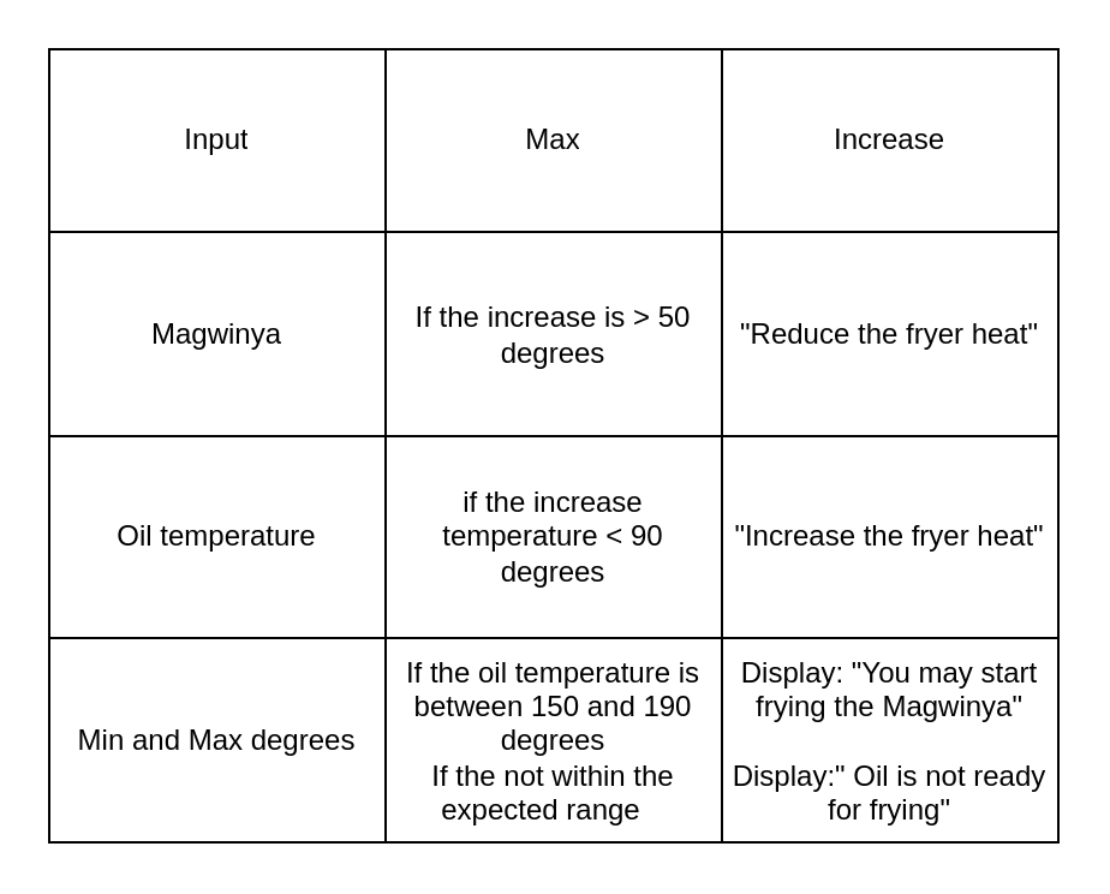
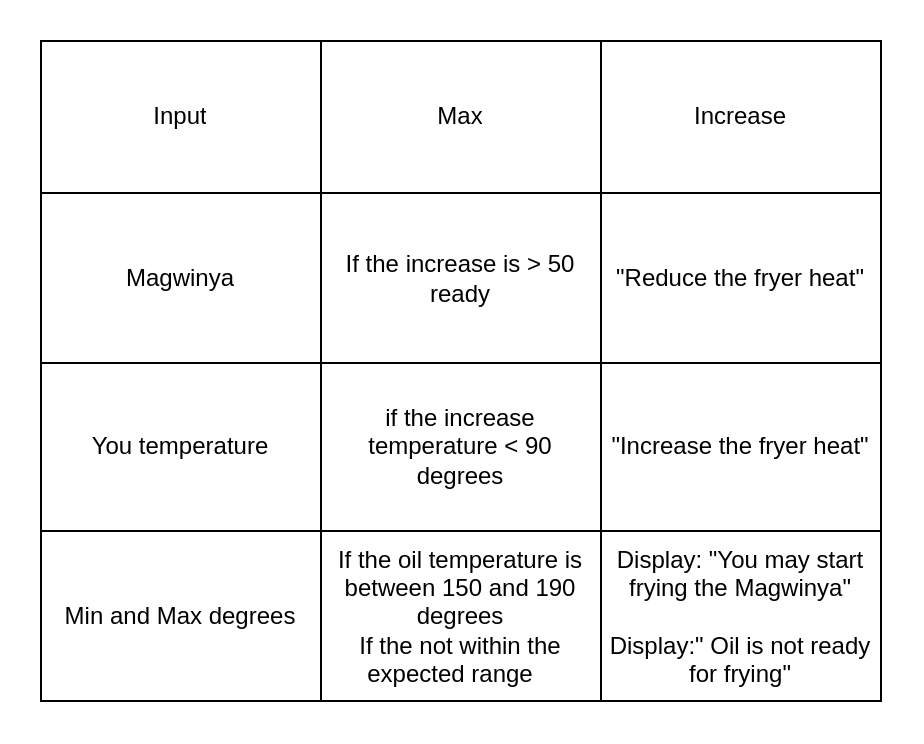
  <mxCell id="0" />
  <mxCell id="1" parent="0" />
  <mxCell id="2" value="" style="shape=table;startSize=0;container=1;collapsible=0;childLayout=tableLayout;" parent="1" vertex="1"><mxGeometry x="20" y="20" width="420" height="330" as="geometry" /></mxCell>
  <mxCell id="3" value="" style="shape=tableRow;horizontal=0;startSize=0;swimlaneHead=0;swimlaneBody=0;strokeColor=inherit;top=0;left=0;bottom=0;right=0;collapsible=0;dropTarget=0;fillColor=none;points=[[0,0.5],[1,0.5]];portConstraint=eastwest;" parent="2" vertex="1"><mxGeometry width="420" height="76" as="geometry" /></mxCell>
  <mxCell id="4" value="Input" style="shape=partialRectangle;html=1;whiteSpace=wrap;connectable=0;strokeColor=inherit;overflow=hidden;fillColor=none;top=0;left=0;bottom=0;right=0;pointerEvents=1;" parent="3" vertex="1"><mxGeometry width="140" height="76" as="geometry"><mxRectangle width="140" height="76" as="alternateBounds" /></mxGeometry></mxCell>
  <mxCell id="5" value="Max" style="shape=partialRectangle;html=1;whiteSpace=wrap;connectable=0;strokeColor=inherit;overflow=hidden;fillColor=none;top=0;left=0;bottom=0;right=0;pointerEvents=1;" parent="3" vertex="1"><mxGeometry x="140" width="140" height="76" as="geometry"><mxRectangle width="140" height="76" as="alternateBounds" /></mxGeometry></mxCell>
  <mxCell id="6" value="Increase" style="shape=partialRectangle;html=1;whiteSpace=wrap;connectable=0;strokeColor=inherit;overflow=hidden;fillColor=none;top=0;left=0;bottom=0;right=0;pointerEvents=1;" parent="3" vertex="1"><mxGeometry x="280" width="140" height="76" as="geometry"><mxRectangle width="140" height="76" as="alternateBounds" /></mxGeometry></mxCell>
  <mxCell id="7" value="" style="shape=tableRow;horizontal=0;startSize=0;swimlaneHead=0;swimlaneBody=0;strokeColor=inherit;top=0;left=0;bottom=0;right=0;collapsible=0;dropTarget=0;fillColor=none;points=[[0,0.5],[1,0.5]];portConstraint=eastwest;" parent="2" vertex="1"><mxGeometry y="76" width="420" height="85" as="geometry" /></mxCell>
  <mxCell id="8" value="Magwinya" style="shape=partialRectangle;html=1;whiteSpace=wrap;connectable=0;strokeColor=inherit;overflow=hidden;fillColor=none;top=0;left=0;bottom=0;right=0;pointerEvents=1;" parent="7" vertex="1"><mxGeometry width="140" height="85" as="geometry"><mxRectangle width="140" height="85" as="alternateBounds" /></mxGeometry></mxCell>
- <mxCell id="9" value="If the increase is &amp;gt; 50 degrees" style="shape=partialRectangle;html=1;whiteSpace=wrap;connectable=0;strokeColor=inherit;overflow=hidden;fillColor=none;top=0;left=0;bottom=0;right=0;pointerEvents=1;" parent="7" vertex="1"><mxGeometry x="140" width="140" height="85" as="geometry"><mxRectangle width="140" height="85" as="alternateBounds" /></mxGeometry></mxCell>
+ <mxCell id="9" value="If the increase is &amp;gt; 50 ready" style="shape=partialRectangle;html=1;whiteSpace=wrap;connectable=0;strokeColor=inherit;overflow=hidden;fillColor=none;top=0;left=0;bottom=0;right=0;pointerEvents=1;" parent="7" vertex="1"><mxGeometry x="140" width="140" height="85" as="geometry"><mxRectangle width="140" height="85" as="alternateBounds" /></mxGeometry></mxCell>
  <mxCell id="10" value="&quot;Reduce the fryer heat&quot;" style="shape=partialRectangle;html=1;whiteSpace=wrap;connectable=0;strokeColor=inherit;overflow=hidden;fillColor=none;top=0;left=0;bottom=0;right=0;pointerEvents=1;" parent="7" vertex="1"><mxGeometry x="280" width="140" height="85" as="geometry"><mxRectangle width="140" height="85" as="alternateBounds" /></mxGeometry></mxCell>
  <mxCell id="11" value="" style="shape=tableRow;horizontal=0;startSize=0;swimlaneHead=0;swimlaneBody=0;strokeColor=inherit;top=0;left=0;bottom=0;right=0;collapsible=0;dropTarget=0;fillColor=none;points=[[0,0.5],[1,0.5]];portConstraint=eastwest;" parent="2" vertex="1"><mxGeometry y="161" width="420" height="84" as="geometry" /></mxCell>
- <mxCell id="12" value="Oil temperature" style="shape=partialRectangle;html=1;whiteSpace=wrap;connectable=0;strokeColor=inherit;overflow=hidden;fillColor=none;top=0;left=0;bottom=0;right=0;pointerEvents=1;" parent="11" vertex="1"><mxGeometry width="140" height="84" as="geometry"><mxRectangle width="140" height="84" as="alternateBounds" /></mxGeometry></mxCell>
+ <mxCell id="12" value="You temperature" style="shape=partialRectangle;html=1;whiteSpace=wrap;connectable=0;strokeColor=inherit;overflow=hidden;fillColor=none;top=0;left=0;bottom=0;right=0;pointerEvents=1;" parent="11" vertex="1"><mxGeometry width="140" height="84" as="geometry"><mxRectangle width="140" height="84" as="alternateBounds" /></mxGeometry></mxCell>
  <mxCell id="13" value="if the increase temperature &amp;lt; 90 degrees" style="shape=partialRectangle;html=1;whiteSpace=wrap;connectable=0;strokeColor=inherit;overflow=hidden;fillColor=none;top=0;left=0;bottom=0;right=0;pointerEvents=1;" parent="11" vertex="1"><mxGeometry x="140" width="140" height="84" as="geometry"><mxRectangle width="140" height="84" as="alternateBounds" /></mxGeometry></mxCell>
  <mxCell id="14" value="&quot;Increase the fryer heat&quot;" style="shape=partialRectangle;html=1;whiteSpace=wrap;connectable=0;strokeColor=inherit;overflow=hidden;fillColor=none;top=0;left=0;bottom=0;right=0;pointerEvents=1;" parent="11" vertex="1"><mxGeometry x="280" width="140" height="84" as="geometry"><mxRectangle width="140" height="84" as="alternateBounds" /></mxGeometry></mxCell>
  <mxCell id="15" value="" style="shape=tableRow;horizontal=0;startSize=0;swimlaneHead=0;swimlaneBody=0;strokeColor=inherit;top=0;left=0;bottom=0;right=0;collapsible=0;dropTarget=0;fillColor=none;points=[[0,0.5],[1,0.5]];portConstraint=eastwest;" parent="2" vertex="1"><mxGeometry y="245" width="420" height="85" as="geometry" /></mxCell>
  <mxCell id="16" value="Min and Max degrees" style="shape=partialRectangle;html=1;whiteSpace=wrap;connectable=0;strokeColor=inherit;overflow=hidden;fillColor=none;top=0;left=0;bottom=0;right=0;pointerEvents=1;" parent="15" vertex="1"><mxGeometry width="140" height="85" as="geometry"><mxRectangle width="140" height="85" as="alternateBounds" /></mxGeometry></mxCell>
  <mxCell id="17" value="If the oil temperature is between 150 and 190 degrees&lt;div&gt;If the not within the expected range&amp;nbsp; &amp;nbsp;&lt;/div&gt;" style="shape=partialRectangle;html=1;whiteSpace=wrap;connectable=0;strokeColor=inherit;overflow=hidden;fillColor=none;top=0;left=0;bottom=0;right=0;pointerEvents=1;" parent="15" vertex="1"><mxGeometry x="140" width="140" height="85" as="geometry"><mxRectangle width="140" height="85" as="alternateBounds" /></mxGeometry></mxCell>
  <mxCell id="18" value="Display: &quot;You may start frying the Magwinya&quot;&lt;div&gt;&lt;br&gt;&lt;div&gt;Display:&quot; Oil is not ready for frying&quot;&lt;/div&gt;&lt;/div&gt;" style="shape=partialRectangle;html=1;whiteSpace=wrap;connectable=0;strokeColor=inherit;overflow=hidden;fillColor=none;top=0;left=0;bottom=0;right=0;pointerEvents=1;" parent="15" vertex="1"><mxGeometry x="280" width="140" height="85" as="geometry"><mxRectangle width="140" height="85" as="alternateBounds" /></mxGeometry></mxCell>
